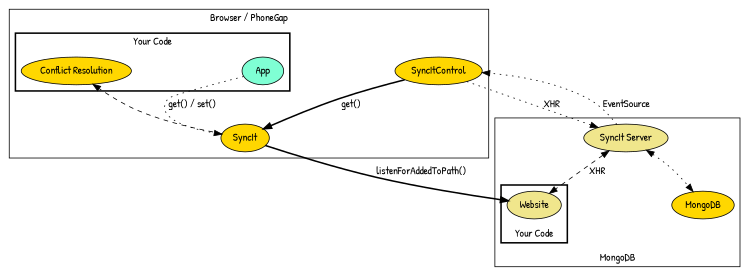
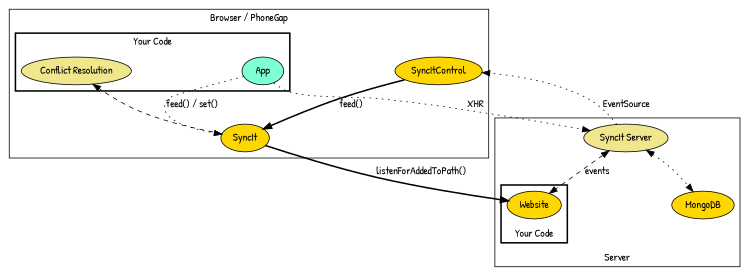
  digraph {
    fontname="Patrick Hand"
    nodesep=2
    node [fillcolor=gold fontname="Patrick Hand" style=filled]
    edge [fontname="Patrick Hand" style=dotted]
    App [fillcolor=aquamarine]
-   n2 [label="Conflict Resolution"]
+   n2 [fillcolor=khaki label="Conflict Resolution"]
    SyncIt
    SyncItControl
-   n5 [fillcolor=khaki label=Website]
+   n5 [label=Website]
    n6 [fillcolor=khaki label="SyncIt Server"]
    MongoDB
    subgraph cluster_1 {
      label="Browser / PhoneGap"
      SyncIt
      SyncItControl
      subgraph cluster_2 {
        label="Your Code"
        style=bold
        App
        n2
      }
    }
    subgraph cluster_3 {
-     label=MongoDB
+     label=Server
      labelloc=b
      n6
      MongoDB
      subgraph cluster_4 {
        label="Your Code"
        labelloc=b
        style=bold
        n5
      }
    }
-   App -> SyncIt [label="get() / set()"]
+   App -> SyncIt [label="feed() / set()"]
    SyncIt -> n2 [style=dashed]
    SyncIt -> n5 [label="listenForAddedToPath()" style=bold]
-   SyncItControl -> SyncIt [label="get()" style=bold]
-   SyncItControl -> n6 [label=XHR]
+   SyncItControl -> SyncIt [label="feed()" style=bold]
+   App -> n6 [label=XHR]
    n6 -> SyncItControl [label=EventSource]
-   n6 -> n5 [dir=both label=XHR style=dashed]
+   n6 -> n5 [dir=both label=events style=dashed]
    n6 -> MongoDB [dir=both]
  }
